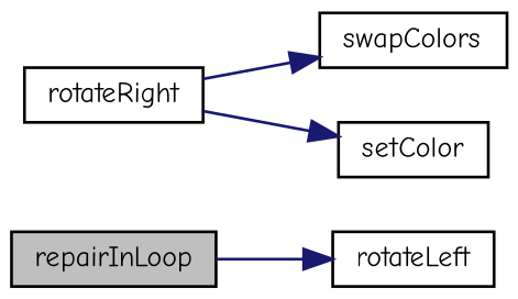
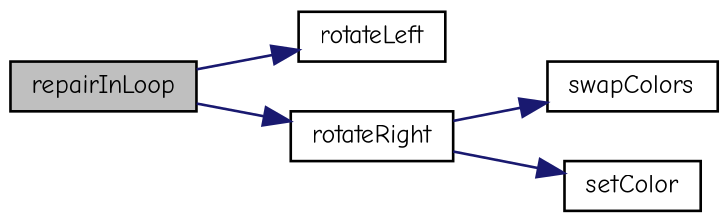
  digraph {
    fontname="Comic Neue"
    rankdir=LR
    node [color=black fillcolor=white fontname="Comic Neue" fontsize=10 shape=record style=filled]
    edge [color=midnightblue fontname="Comic Neue" fontsize=10 labelfontname=Verdana labelfontsize=10 style=solid]
    n1 [fillcolor=grey75 fontcolor=black height=0.2 label=repairInLoop width=0.4]
    n2 [height=0.2 label=rotateLeft width=0.4]
    n3 [height=0.2 label=rotateRight width=0.4]
    n4 [height=0.2 label=swapColors width=0.4]
    n5 [height=0.2 label=setColor width=0.4]
    n1 -> n2
+   n1 -> n3
    n3 -> n4
    n3 -> n5
  }
